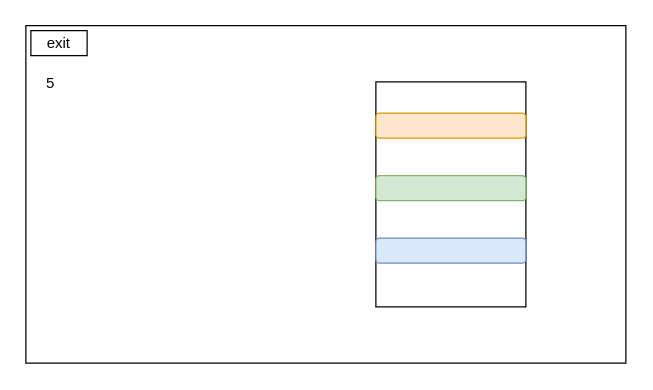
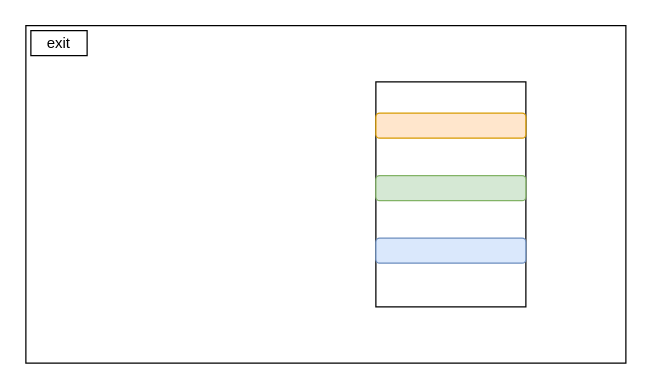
  <mxCell id="0" />
  <mxCell id="1" parent="0" />
  <mxCell id="2" value="" style="rounded=0;whiteSpace=wrap;html=1;" vertex="1" parent="1"><mxGeometry width="480" height="270" as="geometry" x="20" y="20" /></mxCell>
  <mxCell id="3" value="exit" style="whiteSpace=wrap;html=1;aspect=fixed;" vertex="1" parent="1"><mxGeometry x="24" y="24" width="45" height="20" as="geometry" /></mxCell>
- <mxCell id="4" value="5" style="text;html=1;strokeColor=none;fillColor=none;align=center;verticalAlign=middle;whiteSpace=wrap;rounded=0;" vertex="1" parent="1"><mxGeometry y="56" width="40" height="20" as="geometry" x="20" /></mxCell>
  <mxCell id="5" value="" style="rounded=0;whiteSpace=wrap;html=1;" vertex="1" parent="1"><mxGeometry x="300" y="65" width="120" height="180" as="geometry" /></mxCell>
  <mxCell id="6" value="" style="rounded=1;whiteSpace=wrap;html=1;fillColor=#ffe6cc;strokeColor=#d79b00;" vertex="1" parent="1"><mxGeometry x="300" y="90" width="120" height="20" as="geometry" /></mxCell>
  <mxCell id="7" value="" style="rounded=1;whiteSpace=wrap;html=1;fillColor=#d5e8d4;strokeColor=#82b366;" vertex="1" parent="1"><mxGeometry x="300" y="140" width="120" height="20" as="geometry" /></mxCell>
  <mxCell id="8" value="" style="rounded=1;whiteSpace=wrap;html=1;fillColor=#dae8fc;strokeColor=#6c8ebf;" vertex="1" parent="1"><mxGeometry x="300" y="190" width="120" height="20" as="geometry" /></mxCell>
